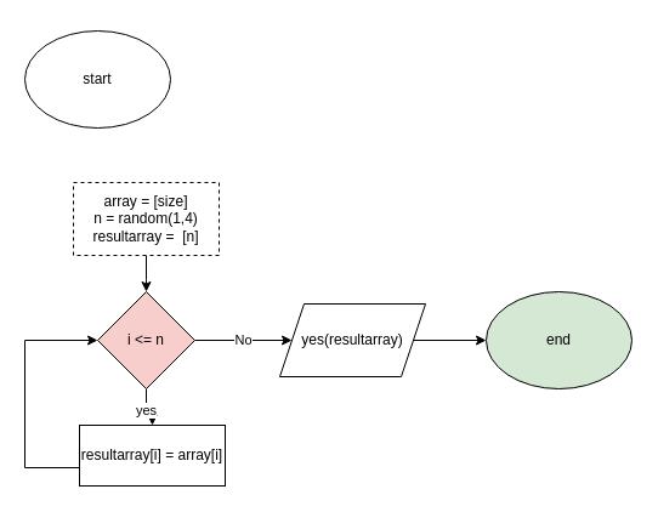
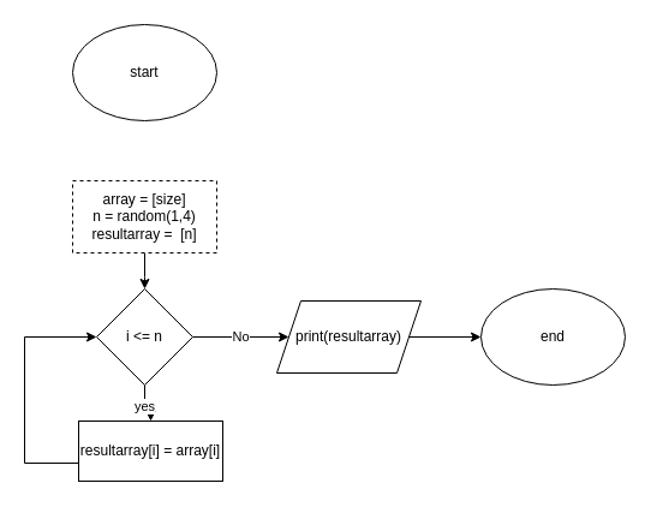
  <mxCell id="0" />
  <mxCell id="1" parent="0" />
- <mxCell id="2" value="start&lt;br&gt;" style="ellipse;whiteSpace=wrap;html=1;" vertex="1" parent="1"><mxGeometry x="20" y="25" width="120" height="80" as="geometry" /></mxCell>
+ <mxCell id="2" value="start&lt;br&gt;" style="ellipse;whiteSpace=wrap;html=1;" vertex="1" parent="1"><mxGeometry x="60" y="20" width="120" height="80" as="geometry" /></mxCell>
  <mxCell id="3" style="edgeStyle=orthogonalEdgeStyle;rounded=0;orthogonalLoop=1;jettySize=auto;html=1;" edge="1" parent="1" source="4"><mxGeometry relative="1" as="geometry"><mxPoint x="120" y="240" as="targetPoint" /></mxGeometry></mxCell>
  <mxCell id="4" value="array = [size]&lt;br&gt;n = random(1,4)&lt;br&gt;resultarray =&amp;nbsp; [n]" style="rounded=0;whiteSpace=wrap;html=1;dashed=1;" vertex="1" parent="1"><mxGeometry x="60" y="150" width="120" height="60" as="geometry" /></mxCell>
  <mxCell id="5" value="yes" style="edgeStyle=orthogonalEdgeStyle;rounded=0;orthogonalLoop=1;jettySize=auto;html=1;" edge="1" parent="1" source="7" target="8"><mxGeometry relative="1" as="geometry"><mxPoint x="120" y="350" as="targetPoint" /></mxGeometry></mxCell>
  <mxCell id="6" value="No" style="edgeStyle=orthogonalEdgeStyle;rounded=0;orthogonalLoop=1;jettySize=auto;html=1;exitX=1;exitY=0.5;exitDx=0;exitDy=0;" edge="1" parent="1" source="7"><mxGeometry relative="1" as="geometry"><mxPoint x="240" y="280" as="targetPoint" /></mxGeometry></mxCell>
- <mxCell id="7" value="i &amp;lt;= n" style="rhombus;whiteSpace=wrap;html=1;fillColor=#f8cecc;" vertex="1" parent="1"><mxGeometry x="80" y="240" width="80" height="80" as="geometry" /></mxCell>
+ <mxCell id="7" value="i &amp;lt;= n" style="rhombus;whiteSpace=wrap;html=1;" vertex="1" parent="1"><mxGeometry x="80" y="240" width="80" height="80" as="geometry" /></mxCell>
  <mxCell id="8" value="resultarray[i] = array[i]" style="rounded=0;whiteSpace=wrap;html=1;" vertex="1" parent="1"><mxGeometry x="65" y="350" width="120" height="50" as="geometry" /></mxCell>
  <mxCell id="9" style="edgeStyle=orthogonalEdgeStyle;rounded=0;orthogonalLoop=1;jettySize=auto;html=1;" edge="1" parent="1" source="10" target="12"><mxGeometry relative="1" as="geometry"><mxPoint x="390" y="280" as="targetPoint" /></mxGeometry></mxCell>
- <mxCell id="10" value="yes(resultarray)" style="shape=parallelogram;perimeter=parallelogramPerimeter;whiteSpace=wrap;html=1;fixedSize=1;" vertex="1" parent="1"><mxGeometry x="230" y="250" width="120" height="60" as="geometry" /></mxCell>
+ <mxCell id="10" value="print(resultarray)" style="shape=parallelogram;perimeter=parallelogramPerimeter;whiteSpace=wrap;html=1;fixedSize=1;" vertex="1" parent="1"><mxGeometry x="230" y="250" width="120" height="60" as="geometry" /></mxCell>
  <mxCell id="11" style="edgeStyle=orthogonalEdgeStyle;rounded=0;orthogonalLoop=1;jettySize=auto;html=1;entryX=0;entryY=0.5;entryDx=0;entryDy=0;" edge="1" parent="1" source="8" target="7"><mxGeometry relative="1" as="geometry"><mxPoint x="30" y="280" as="targetPoint" /><mxPoint x="60" y="385" as="sourcePoint" /><Array as="points"><mxPoint x="20" y="385" /><mxPoint x="20" y="280" /></Array></mxGeometry></mxCell>
- <mxCell id="12" value="end" style="ellipse;whiteSpace=wrap;html=1;fillColor=#d5e8d4;" vertex="1" parent="1"><mxGeometry x="400" y="240" width="120" height="80" as="geometry" /></mxCell>
+ <mxCell id="12" value="end" style="ellipse;whiteSpace=wrap;html=1;" vertex="1" parent="1"><mxGeometry x="400" y="240" width="120" height="80" as="geometry" /></mxCell>
